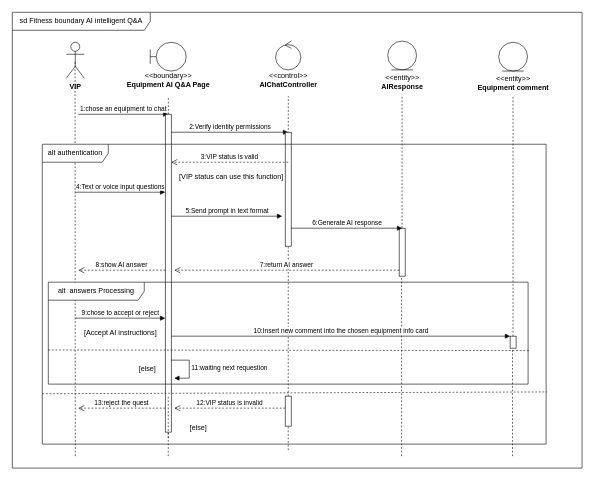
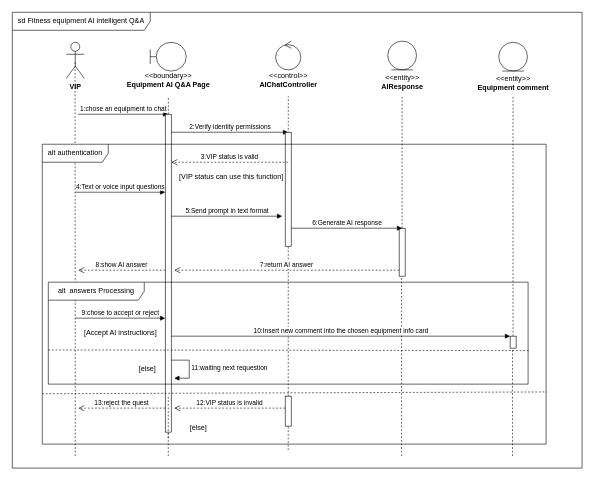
  <mxCell id="0" />
  <mxCell id="1" parent="0" />
  <mxCell id="2" value="" style="endArrow=none;dashed=1;html=1;rounded=0;" edge="1" parent="1"><mxGeometry width="50" height="50" relative="1" as="geometry"><mxPoint x="280" y="730" as="sourcePoint" /><mxPoint x="279.66" y="235" as="targetPoint" /></mxGeometry></mxCell>
  <mxCell id="3" value="&lt;b&gt;VIP&lt;/b&gt;" style="shape=umlActor;verticalLabelPosition=bottom;verticalAlign=top;html=1;outlineConnect=0;" vertex="1" parent="1"><mxGeometry x="110" y="70" width="30" height="60" as="geometry" /></mxCell>
  <mxCell id="4" value="" style="endArrow=none;dashed=1;html=1;rounded=0;" edge="1" parent="1"><mxGeometry width="50" height="50" relative="1" as="geometry"><mxPoint x="125" y="760" as="sourcePoint" /><mxPoint x="124.58" y="100" as="targetPoint" /></mxGeometry></mxCell>
  <mxCell id="5" value="" style="shape=umlBoundary;whiteSpace=wrap;html=1;aspect=fixed;" vertex="1" parent="1"><mxGeometry x="250" y="70" width="60" height="48" as="geometry" /></mxCell>
  <mxCell id="6" value="&amp;lt;&amp;lt;boundary&amp;gt;&amp;gt;&lt;br&gt;&lt;b&gt;Equipment AI Q&amp;amp;A Page&lt;/b&gt;" style="text;html=1;align=center;verticalAlign=middle;resizable=0;points=[];autosize=1;strokeColor=none;fillColor=none;" vertex="1" parent="1"><mxGeometry x="200" y="113" width="160" height="40" as="geometry" /></mxCell>
  <mxCell id="7" value="" style="endArrow=none;dashed=1;html=1;rounded=0;" edge="1" parent="1" source="17"><mxGeometry width="50" height="50" relative="1" as="geometry"><mxPoint x="279.58" y="600.833" as="sourcePoint" /><mxPoint x="280.16" y="160" as="targetPoint" /></mxGeometry></mxCell>
  <mxCell id="8" value="" style="ellipse;shape=umlControl;whiteSpace=wrap;html=1;aspect=fixed;" vertex="1" parent="1"><mxGeometry x="459" y="68" width="42" height="48" as="geometry" /></mxCell>
  <mxCell id="9" value="&amp;lt;&amp;lt;control&amp;gt;&amp;gt;&lt;br&gt;&lt;b&gt;AIChatController&lt;/b&gt;" style="text;html=1;align=center;verticalAlign=middle;resizable=0;points=[];autosize=1;strokeColor=none;fillColor=none;" vertex="1" parent="1"><mxGeometry x="420" y="113" width="120" height="40" as="geometry" /></mxCell>
  <mxCell id="10" value="" style="endArrow=none;dashed=1;html=1;rounded=0;" edge="1" parent="1"><mxGeometry width="50" height="50" relative="1" as="geometry"><mxPoint x="480" y="750" as="sourcePoint" /><mxPoint x="480.16" y="160" as="targetPoint" /></mxGeometry></mxCell>
  <mxCell id="11" value="" style="ellipse;shape=umlEntity;whiteSpace=wrap;html=1;aspect=fixed;" vertex="1" parent="1"><mxGeometry x="831" y="70" width="48" height="48" as="geometry" /></mxCell>
  <mxCell id="12" value="&amp;lt;&amp;lt;entity&amp;gt;&amp;gt;&lt;br&gt;&lt;b&gt;Equipment comment&lt;/b&gt;" style="text;html=1;align=center;verticalAlign=middle;resizable=0;points=[];autosize=1;strokeColor=none;fillColor=none;" vertex="1" parent="1"><mxGeometry x="785" y="118" width="140" height="40" as="geometry" /></mxCell>
  <mxCell id="13" value="" style="endArrow=none;dashed=1;html=1;rounded=0;" edge="1" parent="1" source="22"><mxGeometry width="50" height="50" relative="1" as="geometry"><mxPoint x="669.29" y="598.833" as="sourcePoint" /><mxPoint x="669.87" y="158" as="targetPoint" /></mxGeometry></mxCell>
  <mxCell id="14" value="" style="endArrow=none;dashed=1;html=1;rounded=0;" edge="1" parent="1" source="24"><mxGeometry width="50" height="50" relative="1" as="geometry"><mxPoint x="854.29" y="598.833" as="sourcePoint" /><mxPoint x="854.87" y="158" as="targetPoint" /></mxGeometry></mxCell>
  <mxCell id="15" value="1:chose an equipment to chat" style="html=1;verticalAlign=bottom;endArrow=block;curved=0;rounded=0;" edge="1" parent="1"><mxGeometry width="80" relative="1" as="geometry"><mxPoint x="130" y="190" as="sourcePoint" /><mxPoint x="280" y="190" as="targetPoint" /><mxPoint as="offset" /></mxGeometry></mxCell>
  <mxCell id="16" value="" style="endArrow=none;dashed=1;html=1;rounded=0;" edge="1" parent="1" target="17"><mxGeometry width="50" height="50" relative="1" as="geometry"><mxPoint x="279.58" y="600.833" as="sourcePoint" /><mxPoint x="280.16" y="160" as="targetPoint" /></mxGeometry></mxCell>
  <mxCell id="17" value="" style="html=1;points=[[0,0,0,0,5],[0,1,0,0,-5],[1,0,0,0,5],[1,1,0,0,-5]];perimeter=orthogonalPerimeter;outlineConnect=0;targetShapes=umlLifeline;portConstraint=eastwest;newEdgeStyle={&quot;curved&quot;:0,&quot;rounded&quot;:0};" vertex="1" parent="1"><mxGeometry x="275" y="190" width="10" height="530" as="geometry" /></mxCell>
  <mxCell id="18" value="2:Verify identity permissions" style="html=1;verticalAlign=bottom;endArrow=block;curved=0;rounded=0;" edge="1" parent="1"><mxGeometry width="80" relative="1" as="geometry"><mxPoint x="285" y="220" as="sourcePoint" /><mxPoint x="480" y="220" as="targetPoint" /></mxGeometry></mxCell>
  <mxCell id="19" value="4:Text or voice input questions" style="html=1;verticalAlign=bottom;endArrow=block;curved=0;rounded=0;" edge="1" parent="1" target="17"><mxGeometry width="80" relative="1" as="geometry"><mxPoint x="125" y="320" as="sourcePoint" /><mxPoint x="310" y="320" as="targetPoint" /></mxGeometry></mxCell>
  <mxCell id="20" value="" style="html=1;points=[[0,0,0,0,5],[0,1,0,0,-5],[1,0,0,0,5],[1,1,0,0,-5]];perimeter=orthogonalPerimeter;outlineConnect=0;targetShapes=umlLifeline;portConstraint=eastwest;newEdgeStyle={&quot;curved&quot;:0,&quot;rounded&quot;:0};" vertex="1" parent="1"><mxGeometry x="475" y="220" width="10" height="190" as="geometry" /></mxCell>
  <mxCell id="21" value="" style="endArrow=none;dashed=1;html=1;rounded=0;" edge="1" parent="1" target="22"><mxGeometry width="50" height="50" relative="1" as="geometry"><mxPoint x="669" y="760" as="sourcePoint" /><mxPoint x="669.87" y="158" as="targetPoint" /></mxGeometry></mxCell>
  <mxCell id="22" value="" style="html=1;points=[[0,0,0,0,5],[0,1,0,0,-5],[1,0,0,0,5],[1,1,0,0,-5]];perimeter=orthogonalPerimeter;outlineConnect=0;targetShapes=umlLifeline;portConstraint=eastwest;newEdgeStyle={&quot;curved&quot;:0,&quot;rounded&quot;:0};" vertex="1" parent="1"><mxGeometry x="665" y="380" width="10" height="80" as="geometry" /></mxCell>
  <mxCell id="23" value="" style="endArrow=none;dashed=1;html=1;rounded=0;" edge="1" parent="1" target="24"><mxGeometry width="50" height="50" relative="1" as="geometry"><mxPoint x="854" y="760" as="sourcePoint" /><mxPoint x="854.87" y="158" as="targetPoint" /></mxGeometry></mxCell>
  <mxCell id="24" value="" style="html=1;points=[[0,0,0,0,5],[0,1,0,0,-5],[1,0,0,0,5],[1,1,0,0,-5]];perimeter=orthogonalPerimeter;outlineConnect=0;targetShapes=umlLifeline;portConstraint=eastwest;newEdgeStyle={&quot;curved&quot;:0,&quot;rounded&quot;:0};" vertex="1" parent="1"><mxGeometry x="850" y="560" width="10" height="20" as="geometry" /></mxCell>
  <mxCell id="25" value="8:show AI answer" style="html=1;verticalAlign=bottom;endArrow=open;dashed=1;endSize=8;curved=0;rounded=0;" edge="1" parent="1"><mxGeometry relative="1" as="geometry"><mxPoint x="275" y="450" as="sourcePoint" /><mxPoint x="130" y="450" as="targetPoint" /></mxGeometry></mxCell>
  <mxCell id="26" value="" style="endArrow=none;dashed=1;html=1;rounded=0;" edge="1" parent="1"><mxGeometry width="50" height="50" relative="1" as="geometry"><mxPoint x="280" y="760" as="sourcePoint" /><mxPoint x="280" y="660" as="targetPoint" /></mxGeometry></mxCell>
  <mxCell id="27" value="3:VIP status is valid" style="html=1;verticalAlign=bottom;endArrow=open;dashed=1;endSize=8;curved=0;rounded=0;" edge="1" parent="1"><mxGeometry relative="1" as="geometry"><mxPoint x="480" y="270" as="sourcePoint" /><mxPoint x="285" y="270" as="targetPoint" /></mxGeometry></mxCell>
  <mxCell id="28" value="5:Send prompt in text format" style="html=1;verticalAlign=bottom;endArrow=block;curved=0;rounded=0;" edge="1" parent="1"><mxGeometry width="80" relative="1" as="geometry"><mxPoint x="285" y="360" as="sourcePoint" /><mxPoint x="470" y="360" as="targetPoint" /></mxGeometry></mxCell>
  <mxCell id="29" value="" style="ellipse;shape=umlEntity;whiteSpace=wrap;html=1;aspect=fixed;" vertex="1" parent="1"><mxGeometry x="646" y="68" width="48" height="48" as="geometry" /></mxCell>
  <mxCell id="30" value="&amp;lt;&amp;lt;entity&amp;gt;&amp;gt;&lt;br&gt;&lt;b&gt;AIResponse&lt;/b&gt;" style="text;html=1;align=center;verticalAlign=middle;resizable=0;points=[];autosize=1;strokeColor=none;fillColor=none;" vertex="1" parent="1"><mxGeometry x="625" y="116" width="90" height="40" as="geometry" /></mxCell>
  <mxCell id="31" value="6:Generate AI response" style="html=1;verticalAlign=bottom;endArrow=block;curved=0;rounded=0;" edge="1" parent="1"><mxGeometry width="80" relative="1" as="geometry"><mxPoint x="485" y="380" as="sourcePoint" /><mxPoint x="670" y="380" as="targetPoint" /></mxGeometry></mxCell>
  <mxCell id="32" value="" style="endArrow=none;dashed=1;html=1;rounded=0;" edge="1" parent="1" target="33"><mxGeometry width="50" height="50" relative="1" as="geometry"><mxPoint x="480" y="710" as="sourcePoint" /><mxPoint x="480.16" y="160" as="targetPoint" /></mxGeometry></mxCell>
  <mxCell id="33" value="" style="html=1;points=[[0,0,0,0,5],[0,1,0,0,-5],[1,0,0,0,5],[1,1,0,0,-5]];perimeter=orthogonalPerimeter;outlineConnect=0;targetShapes=umlLifeline;portConstraint=eastwest;newEdgeStyle={&quot;curved&quot;:0,&quot;rounded&quot;:0};" vertex="1" parent="1"><mxGeometry x="475" y="660" width="10" height="50" as="geometry" /></mxCell>
  <mxCell id="34" value="7:return AI answer" style="html=1;verticalAlign=bottom;endArrow=open;dashed=1;endSize=8;curved=0;rounded=0;" edge="1" parent="1"><mxGeometry relative="1" as="geometry"><mxPoint x="665" y="450" as="sourcePoint" /><mxPoint x="290" y="450" as="targetPoint" /></mxGeometry></mxCell>
  <mxCell id="35" value="9:chose to accept or reject" style="html=1;verticalAlign=bottom;endArrow=block;curved=0;rounded=0;" edge="1" parent="1"><mxGeometry width="80" relative="1" as="geometry"><mxPoint x="125" y="530" as="sourcePoint" /><mxPoint x="275" y="530" as="targetPoint" /></mxGeometry></mxCell>
  <mxCell id="36" value="10:Insert new comment into the chosen equipment info card" style="html=1;verticalAlign=bottom;endArrow=block;curved=0;rounded=0;" edge="1" parent="1" target="24"><mxGeometry width="80" relative="1" as="geometry"><mxPoint x="285" y="560" as="sourcePoint" /><mxPoint x="840" y="560" as="targetPoint" /></mxGeometry></mxCell>
  <mxCell id="37" value="11:waiting next requestion" style="html=1;align=left;spacingLeft=2;endArrow=block;rounded=0;edgeStyle=orthogonalEdgeStyle;curved=0;rounded=0;" edge="1" parent="1"><mxGeometry relative="1" as="geometry"><mxPoint x="285" y="600" as="sourcePoint" /><Array as="points"><mxPoint x="315" y="630" /></Array><mxPoint x="290" y="630" as="targetPoint" /></mxGeometry></mxCell>
  <mxCell id="38" value="12:VIP status is invalid" style="html=1;verticalAlign=bottom;endArrow=open;dashed=1;endSize=8;curved=0;rounded=0;" edge="1" parent="1"><mxGeometry relative="1" as="geometry"><mxPoint x="475" y="680" as="sourcePoint" /><mxPoint x="290" y="680" as="targetPoint" /></mxGeometry></mxCell>
  <mxCell id="39" value="13:reject the quest" style="html=1;verticalAlign=bottom;endArrow=open;dashed=1;endSize=8;curved=0;rounded=0;" edge="1" parent="1"><mxGeometry relative="1" as="geometry"><mxPoint x="275" y="680" as="sourcePoint" /><mxPoint x="130" y="680" as="targetPoint" /></mxGeometry></mxCell>
  <mxCell id="40" value="alt&amp;nbsp;authentication" style="shape=umlFrame;whiteSpace=wrap;html=1;pointerEvents=0;width=110;height=30;" vertex="1" parent="1"><mxGeometry x="70" y="240" width="840" height="500" as="geometry" /></mxCell>
  <mxCell id="41" value="" style="endArrow=none;dashed=1;html=1;rounded=0;exitX=0;exitY=0.832;exitDx=0;exitDy=0;exitPerimeter=0;entryX=1.002;entryY=0.826;entryDx=0;entryDy=0;entryPerimeter=0;" edge="1" parent="1" source="40" target="40"><mxGeometry width="50" height="50" relative="1" as="geometry"><mxPoint x="440" y="580" as="sourcePoint" /><mxPoint x="490" y="530" as="targetPoint" /></mxGeometry></mxCell>
  <mxCell id="42" value="[else]" style="text;html=1;align=center;verticalAlign=middle;resizable=0;points=[];autosize=1;strokeColor=none;fillColor=none;" vertex="1" parent="1"><mxGeometry x="305" y="698" width="50" height="30" as="geometry" /></mxCell>
  <mxCell id="43" value="[VIP status can use this function]" style="text;html=1;align=center;verticalAlign=middle;resizable=0;points=[];autosize=1;strokeColor=none;fillColor=none;" vertex="1" parent="1"><mxGeometry x="285" y="280" width="200" height="30" as="geometry" /></mxCell>
  <mxCell id="44" value="alt&amp;nbsp; answers Processing" style="shape=umlFrame;whiteSpace=wrap;html=1;pointerEvents=0;width=160;height=30;" vertex="1" parent="1"><mxGeometry x="80" y="470" width="800" height="170" as="geometry" /></mxCell>
  <mxCell id="45" value="" style="endArrow=none;dashed=1;html=1;rounded=0;exitX=0;exitY=0.832;exitDx=0;exitDy=0;exitPerimeter=0;entryX=1.003;entryY=0.671;entryDx=0;entryDy=0;entryPerimeter=0;" edge="1" parent="1" target="44"><mxGeometry width="50" height="50" relative="1" as="geometry"><mxPoint x="80" y="583" as="sourcePoint" /><mxPoint x="882" y="588" as="targetPoint" /></mxGeometry></mxCell>
  <mxCell id="46" value="[else]" style="text;html=1;align=center;verticalAlign=middle;resizable=0;points=[];autosize=1;strokeColor=none;fillColor=none;" vertex="1" parent="1"><mxGeometry x="220" y="600" width="50" height="30" as="geometry" /></mxCell>
  <mxCell id="47" value="[Accept AI instructions]" style="text;html=1;align=center;verticalAlign=middle;resizable=0;points=[];autosize=1;strokeColor=none;fillColor=none;" vertex="1" parent="1"><mxGeometry x="130" y="540" width="140" height="30" as="geometry" /></mxCell>
- <mxCell id="48" value="sd&amp;nbsp;Fitness boundary AI intelligent Q&amp;amp;A" style="shape=umlFrame;whiteSpace=wrap;html=1;pointerEvents=0;width=230;height=30;" vertex="1" parent="1"><mxGeometry x="20" y="20" width="950" height="760" as="geometry" /></mxCell>
+ <mxCell id="48" value="sd&amp;nbsp;Fitness equipment AI intelligent Q&amp;amp;A" style="shape=umlFrame;whiteSpace=wrap;html=1;pointerEvents=0;width=230;height=30;" vertex="1" parent="1"><mxGeometry x="20" y="20" width="950" height="760" as="geometry" /></mxCell>
